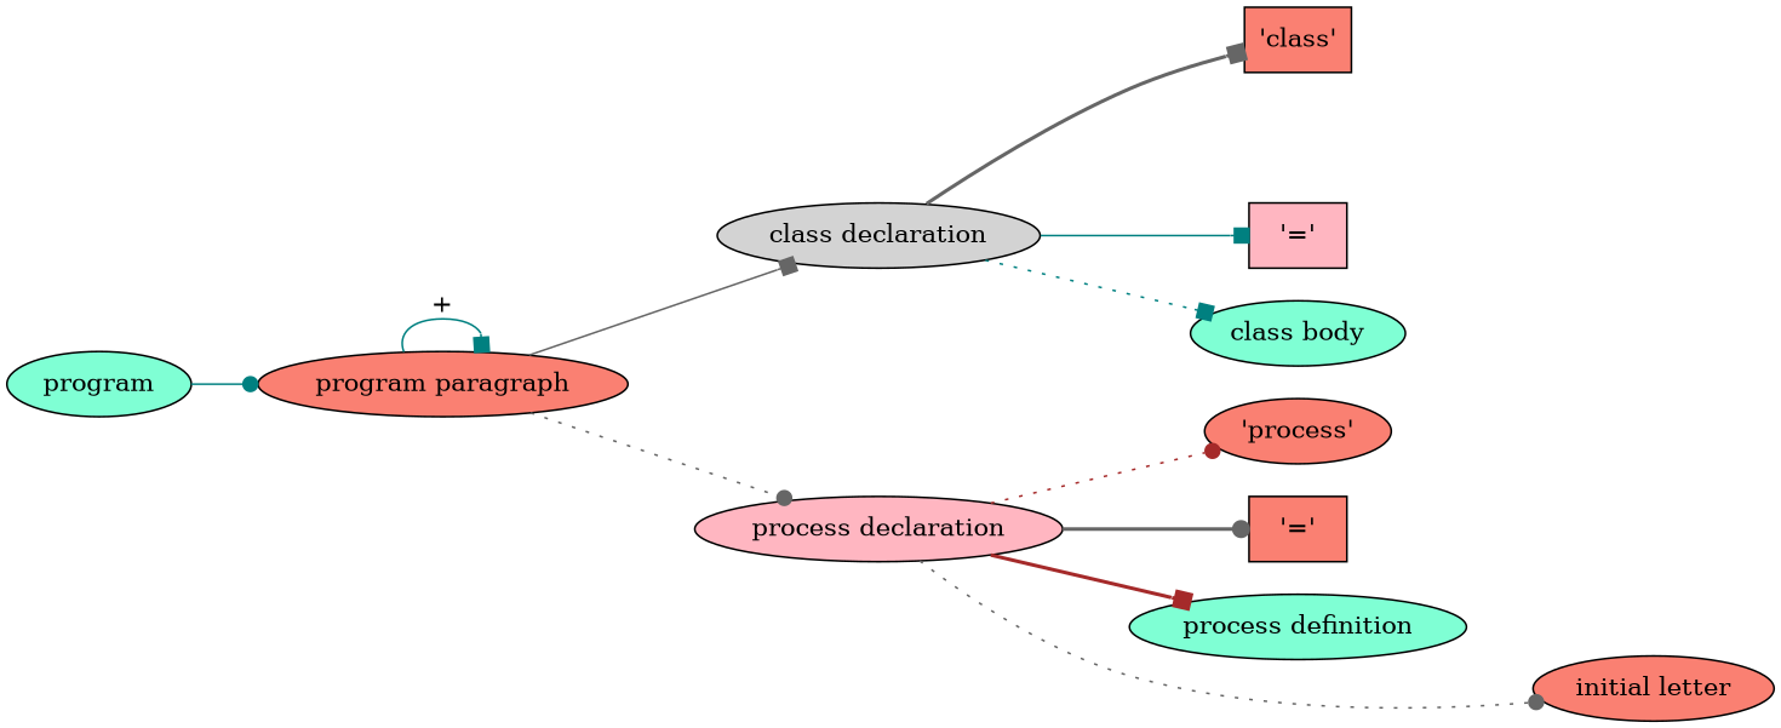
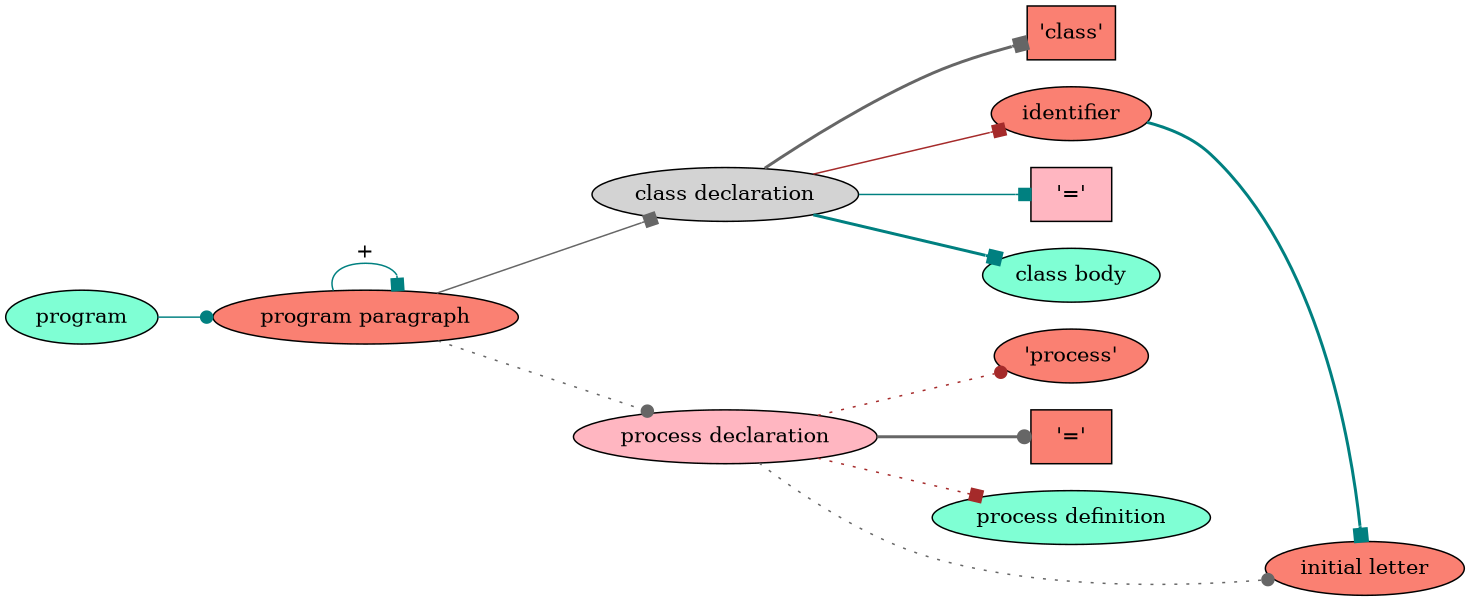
  digraph {
    rankdir=LR
    node [fillcolor=salmon shape=ellipse style=filled]
    edge [arrowhead=box color=teal style=solid]
    program [fillcolor=aquamarine]
    "program paragraph"
    "class declaration" [fillcolor=lightgrey]
    "process declaration" [fillcolor=lightpink]
    n5 [label="'class'" shape=box]
+   identifier
    n7 [fillcolor=lightpink label="'='" shape=box]
    "class body" [fillcolor=aquamarine]
    "'process'"
    n10 [label="'='" shape=box]
    "process definition" [fillcolor=aquamarine]
    "initial letter"
    program -> "program paragraph" [arrowhead=dot]
    "program paragraph" -> "program paragraph" [label="+"]
    "program paragraph" -> "class declaration" [color=gray40]
    "program paragraph" -> "process declaration" [arrowhead=dot color=gray40 style=dotted]
    "class declaration" -> n5 [color=gray40 style=bold]
+   "class declaration" -> identifier [color=brown]
    "class declaration" -> n7
-   "class declaration" -> "class body" [style=dotted]
+   "class declaration" -> "class body" [style=bold]
    "process declaration" -> "'process'" [arrowhead=dot color=brown style=dotted]
    "process declaration" -> n10 [arrowhead=dot color=gray40 style=bold]
-   "process declaration" -> "process definition" [color=brown style=bold]
+   "process declaration" -> "process definition" [color=brown style=dotted]
    "process declaration" -> "initial letter" [arrowhead=dot color=gray40 style=dotted]
+   identifier -> "initial letter" [style=bold]
  }
